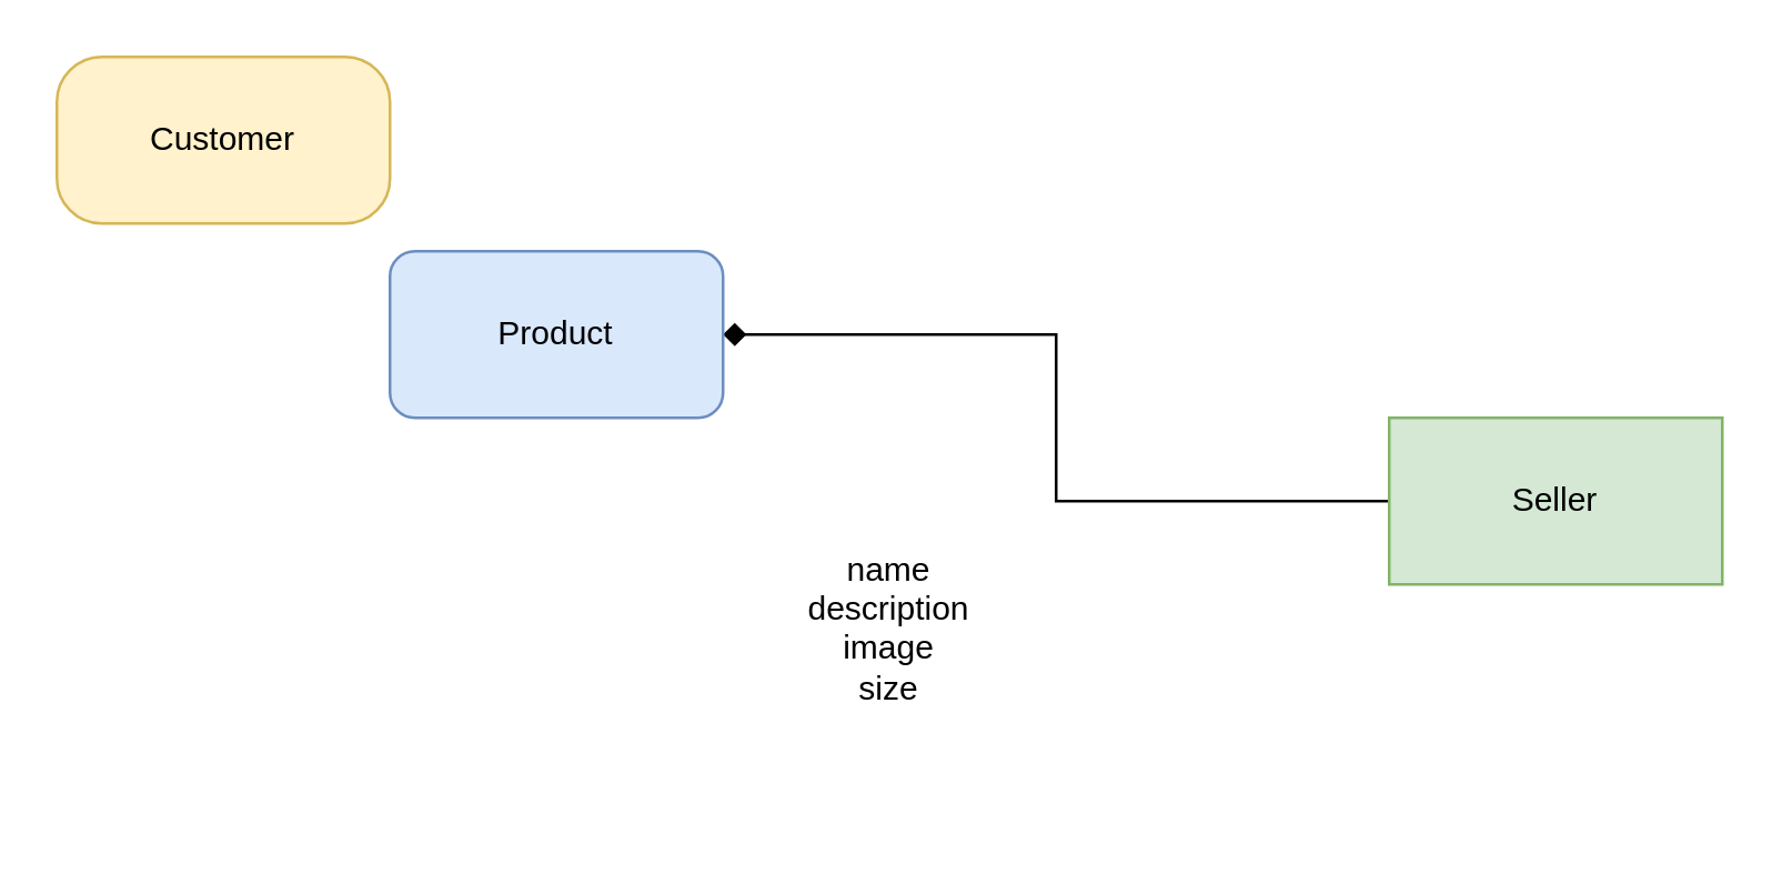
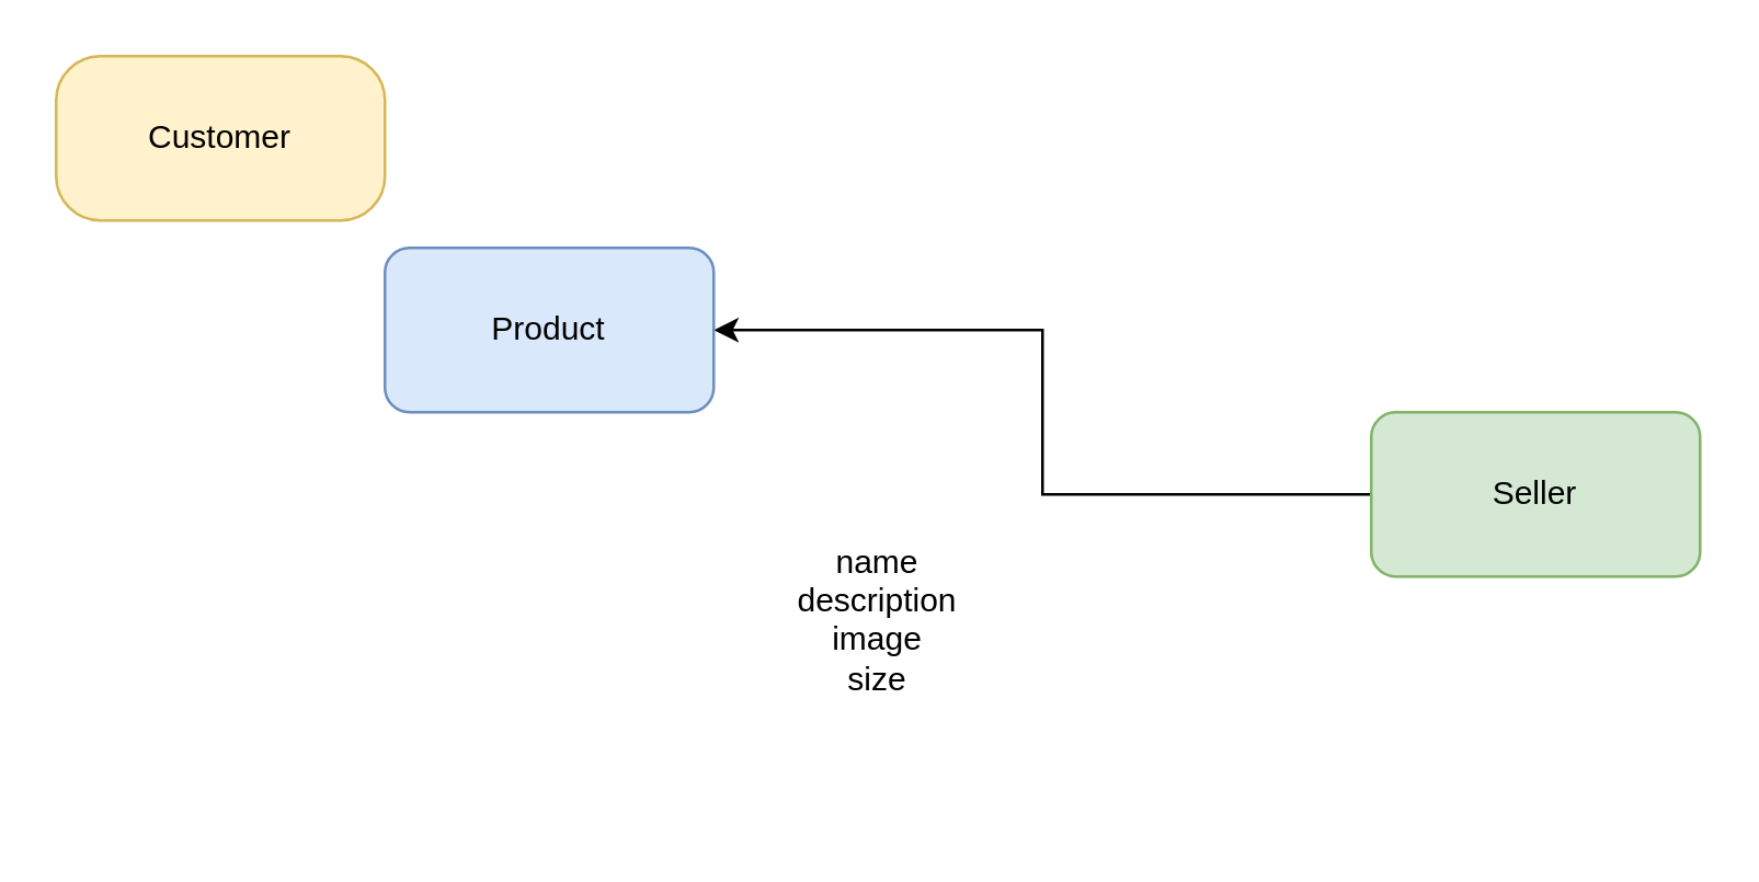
  <mxCell id="0" />
  <mxCell id="1" parent="0" />
  <mxCell id="2" value="Customer" style="rounded=1;whiteSpace=wrap;html=1;arcSize=27;fillColor=#fff2cc;strokeColor=#d6b656;" vertex="1" parent="1"><mxGeometry x="20" y="20" width="120" height="60" as="geometry" /></mxCell>
- <mxCell id="3" style="edgeStyle=orthogonalEdgeStyle;rounded=0;orthogonalLoop=1;jettySize=auto;html=1;entryX=1;entryY=0.5;entryDx=0;entryDy=0;endArrow=diamond;" edge="1" parent="1" source="4" target="5"><mxGeometry relative="1" as="geometry" /></mxCell>
- <mxCell id="4" value="Seller" style="whiteSpace=wrap;html=1;fillColor=#d5e8d4;strokeColor=#82b366;rounded=0;" vertex="1" parent="1"><mxGeometry x="500" y="150" width="120" height="60" as="geometry" /></mxCell>
+ <mxCell id="3" style="edgeStyle=orthogonalEdgeStyle;rounded=0;orthogonalLoop=1;jettySize=auto;html=1;entryX=1;entryY=0.5;entryDx=0;entryDy=0;" edge="1" parent="1" source="4" target="5"><mxGeometry relative="1" as="geometry" /></mxCell>
+ <mxCell id="4" value="Seller" style="rounded=1;whiteSpace=wrap;html=1;fillColor=#d5e8d4;strokeColor=#82b366;" vertex="1" parent="1"><mxGeometry x="500" y="150" width="120" height="60" as="geometry" /></mxCell>
  <mxCell id="5" value="Product" style="rounded=1;whiteSpace=wrap;html=1;fillColor=#dae8fc;strokeColor=#6c8ebf;" vertex="1" parent="1"><mxGeometry x="140" y="90" width="120" height="60" as="geometry" /></mxCell>
  <mxCell id="6" value="&lt;div&gt;name&lt;/div&gt;&lt;div&gt;description&lt;/div&gt;&lt;div&gt;image&lt;/div&gt;size&lt;div&gt;&lt;br&gt;&lt;/div&gt;" style="text;html=1;align=center;verticalAlign=middle;whiteSpace=wrap;rounded=0;" vertex="1" parent="1"><mxGeometry x="260" y="165" width="120" height="135" as="geometry" /></mxCell>
